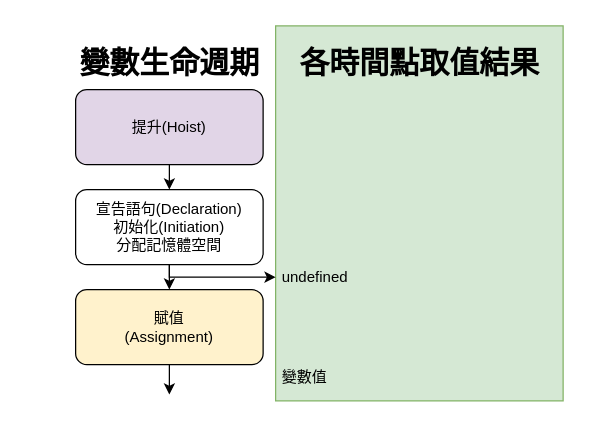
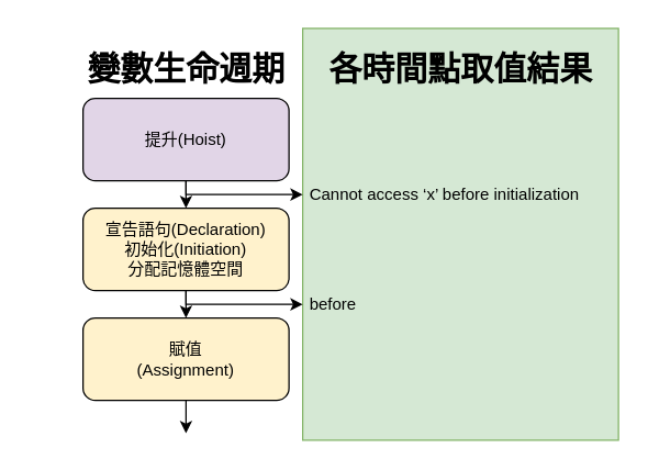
  <mxCell id="0" />
  <mxCell id="1" parent="0" />
  <mxCell id="2" value="" style="rounded=0;whiteSpace=wrap;html=1;labelBackgroundColor=none;fillColor=#d5e8d4;strokeColor=#82b366;" vertex="1" parent="1"><mxGeometry x="220" y="20" width="230" height="300" as="geometry" /></mxCell>
  <mxCell id="3" style="edgeStyle=orthogonalEdgeStyle;rounded=0;orthogonalLoop=1;jettySize=auto;html=1;exitX=0.5;exitY=1;exitDx=0;exitDy=0;entryX=0.5;entryY=0;entryDx=0;entryDy=0;" edge="1" parent="1" source="5" target="8"><mxGeometry relative="1" as="geometry" /></mxCell>
+ <mxCell id="4" style="edgeStyle=orthogonalEdgeStyle;rounded=0;orthogonalLoop=1;jettySize=auto;html=1;exitX=0.5;exitY=1;exitDx=0;exitDy=0;entryX=0;entryY=0.5;entryDx=0;entryDy=0;" edge="1" parent="1" source="5" target="13"><mxGeometry relative="1" as="geometry"><Array as="points"><mxPoint x="135" y="141" /></Array></mxGeometry></mxCell>
  <mxCell id="5" value="提升(Hoist)" style="rounded=1;whiteSpace=wrap;html=1;fillColor=#e1d5e7;" vertex="1" parent="1"><mxGeometry x="60" y="71" width="150" height="60" as="geometry" /></mxCell>
  <mxCell id="6" style="edgeStyle=orthogonalEdgeStyle;rounded=0;orthogonalLoop=1;jettySize=auto;html=1;exitX=0.5;exitY=1;exitDx=0;exitDy=0;entryX=0.5;entryY=0;entryDx=0;entryDy=0;" edge="1" parent="1" source="8" target="10"><mxGeometry relative="1" as="geometry"><mxPoint x="140" y="241" as="targetPoint" /></mxGeometry></mxCell>
  <mxCell id="7" style="edgeStyle=orthogonalEdgeStyle;rounded=0;orthogonalLoop=1;jettySize=auto;html=1;exitX=0.5;exitY=1;exitDx=0;exitDy=0;" edge="1" parent="1" source="8"><mxGeometry relative="1" as="geometry"><mxPoint x="220" y="221" as="targetPoint" /><Array as="points"><mxPoint x="135" y="221" /></Array></mxGeometry></mxCell>
- <mxCell id="8" value="宣告語句(Declaration)&lt;br&gt;初始化(Initiation)&lt;br&gt;分配記憶體空間" style="rounded=1;whiteSpace=wrap;html=1;" vertex="1" parent="1"><mxGeometry x="60" y="151" width="150" height="60" as="geometry" /></mxCell>
+ <mxCell id="8" value="宣告語句(Declaration)&lt;br&gt;初始化(Initiation)&lt;br&gt;分配記憶體空間" style="rounded=1;whiteSpace=wrap;html=1;fillColor=#fff2cc;" vertex="1" parent="1"><mxGeometry x="60" y="151" width="150" height="60" as="geometry" /></mxCell>
  <mxCell id="9" style="edgeStyle=orthogonalEdgeStyle;rounded=0;orthogonalLoop=1;jettySize=auto;html=1;exitX=0.5;exitY=1;exitDx=0;exitDy=0;" edge="1" parent="1" source="10"><mxGeometry relative="1" as="geometry"><mxPoint x="135" y="315" as="targetPoint" /></mxGeometry></mxCell>
  <mxCell id="10" value="賦值&lt;br&gt;(Assignment)" style="rounded=1;whiteSpace=wrap;html=1;fillColor=#fff2cc;" vertex="1" parent="1"><mxGeometry x="60" y="231" width="150" height="60" as="geometry" /></mxCell>
- <mxCell id="11" value="&amp;nbsp;變數值" style="text;html=1;strokeColor=none;fillColor=none;align=left;verticalAlign=middle;whiteSpace=wrap;rounded=0;" vertex="1" parent="1"><mxGeometry x="220" y="291" width="230" height="20" as="geometry" /></mxCell>
- <mxCell id="12" value="&amp;nbsp;undefined" style="text;html=1;strokeColor=none;fillColor=none;align=left;verticalAlign=middle;whiteSpace=wrap;rounded=0;" vertex="1" parent="1"><mxGeometry x="220" y="211" width="230" height="20" as="geometry" /></mxCell>
+ <mxCell id="12" value="&amp;nbsp;before" style="text;html=1;strokeColor=none;fillColor=none;align=left;verticalAlign=middle;whiteSpace=wrap;rounded=0;" vertex="1" parent="1"><mxGeometry x="220" y="211" width="230" height="20" as="geometry" /></mxCell>
+ <mxCell id="13" value="&amp;nbsp;Cannot access ‘x’ before initialization" style="text;html=1;strokeColor=none;fillColor=none;align=left;verticalAlign=middle;whiteSpace=wrap;rounded=0;" vertex="1" parent="1"><mxGeometry x="220" y="131" width="230" height="20" as="geometry" /></mxCell>
  <mxCell id="14" value="各時間點取值結果" style="text;strokeColor=none;fillColor=none;html=1;fontSize=24;fontStyle=1;verticalAlign=middle;align=center;labelBackgroundColor=none;" vertex="1" parent="1"><mxGeometry x="220" y="30" width="230" height="40" as="geometry" /></mxCell>
  <mxCell id="15" value="變數生命週期" style="text;strokeColor=none;fillColor=none;html=1;fontSize=24;fontStyle=1;verticalAlign=middle;align=center;labelBackgroundColor=none;" vertex="1" parent="1"><mxGeometry x="20" y="30" width="230" height="40" as="geometry" /></mxCell>
